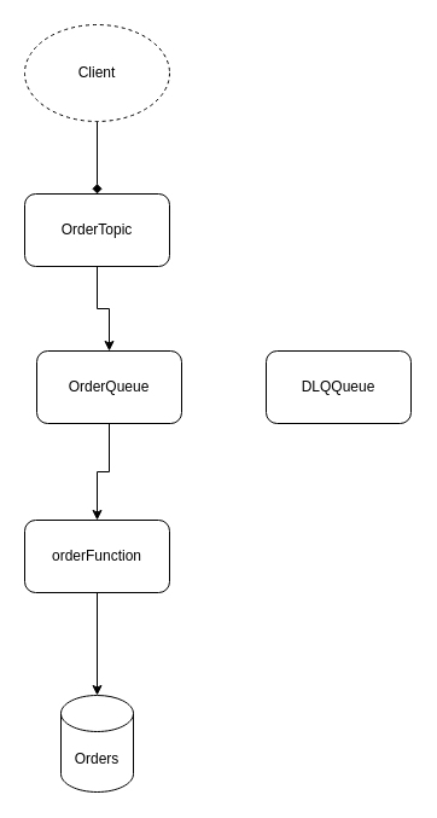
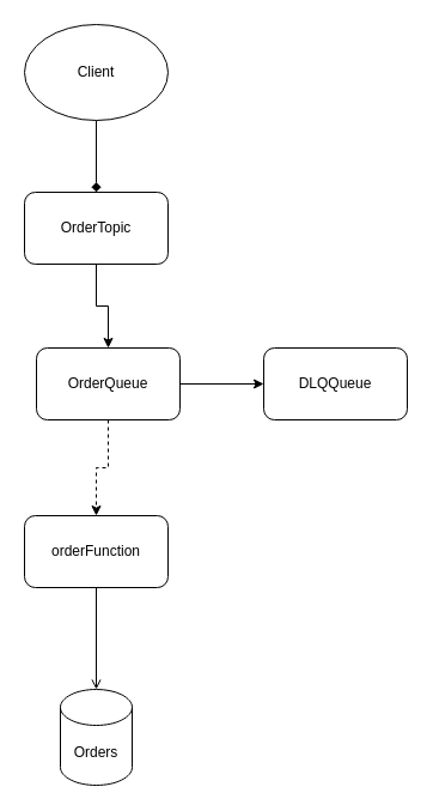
  <mxCell id="0" />
  <mxCell id="1" parent="0" />
  <mxCell id="2" value="" style="edgeStyle=orthogonalEdgeStyle;rounded=0;orthogonalLoop=1;jettySize=auto;html=1;endArrow=diamond;" edge="1" parent="1" source="3" target="5"><mxGeometry relative="1" as="geometry" /></mxCell>
- <mxCell id="3" value="Client" style="ellipse;whiteSpace=wrap;html=1;dashed=1;" vertex="1" parent="1"><mxGeometry x="20" y="20" width="120" height="80" as="geometry" /></mxCell>
+ <mxCell id="3" value="Client" style="ellipse;whiteSpace=wrap;html=1;" vertex="1" parent="1"><mxGeometry x="20" y="20" width="120" height="80" as="geometry" /></mxCell>
  <mxCell id="4" value="" style="edgeStyle=orthogonalEdgeStyle;rounded=0;orthogonalLoop=1;jettySize=auto;html=1;" edge="1" parent="1" source="5" target="8"><mxGeometry relative="1" as="geometry" /></mxCell>
  <mxCell id="5" value="OrderTopic" style="rounded=1;whiteSpace=wrap;html=1;" vertex="1" parent="1"><mxGeometry x="20" y="160" width="120" height="60" as="geometry" /></mxCell>
- <mxCell id="7" value="" style="edgeStyle=orthogonalEdgeStyle;rounded=0;orthogonalLoop=1;jettySize=auto;html=1;" edge="1" parent="1" source="8" target="11"><mxGeometry relative="1" as="geometry" /></mxCell>
+ <mxCell id="6" value="" style="edgeStyle=orthogonalEdgeStyle;rounded=0;orthogonalLoop=1;jettySize=auto;html=1;" edge="1" parent="1" source="8" target="9"><mxGeometry relative="1" as="geometry" /></mxCell>
+ <mxCell id="7" value="" style="edgeStyle=orthogonalEdgeStyle;rounded=0;orthogonalLoop=1;jettySize=auto;html=1;dashed=1;" edge="1" parent="1" source="8" target="11"><mxGeometry relative="1" as="geometry" /></mxCell>
  <mxCell id="8" value="OrderQueue" style="rounded=1;whiteSpace=wrap;html=1;" vertex="1" parent="1"><mxGeometry x="30" y="290" width="120" height="60" as="geometry" /></mxCell>
  <mxCell id="9" value="DLQQueue" style="whiteSpace=wrap;html=1;rounded=1;" vertex="1" parent="1"><mxGeometry x="220" y="290" width="120" height="60" as="geometry" /></mxCell>
- <mxCell id="10" value="" style="edgeStyle=orthogonalEdgeStyle;rounded=0;orthogonalLoop=1;jettySize=auto;html=1;" edge="1" parent="1" source="11" target="12"><mxGeometry relative="1" as="geometry" /></mxCell>
+ <mxCell id="10" value="" style="edgeStyle=orthogonalEdgeStyle;rounded=0;orthogonalLoop=1;jettySize=auto;html=1;endArrow=open;" edge="1" parent="1" source="11" target="12"><mxGeometry relative="1" as="geometry" /></mxCell>
  <mxCell id="11" value="orderFunction" style="rounded=1;whiteSpace=wrap;html=1;" vertex="1" parent="1"><mxGeometry x="20" y="430" width="120" height="60" as="geometry" /></mxCell>
  <mxCell id="12" value="Orders" style="shape=cylinder3;whiteSpace=wrap;html=1;boundedLbl=1;backgroundOutline=1;size=15;" vertex="1" parent="1"><mxGeometry x="50" y="575" width="60" height="80" as="geometry" /></mxCell>
